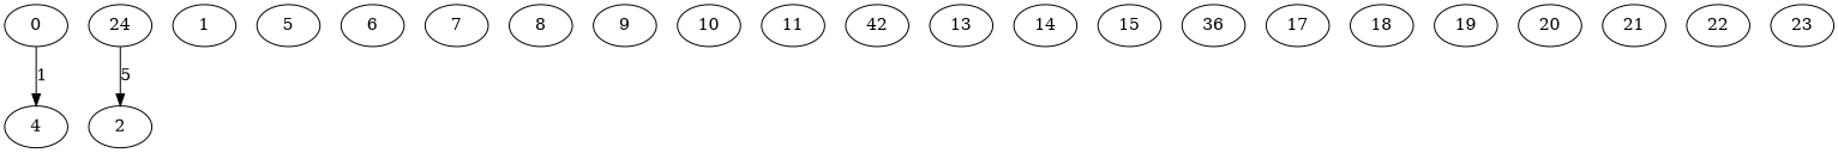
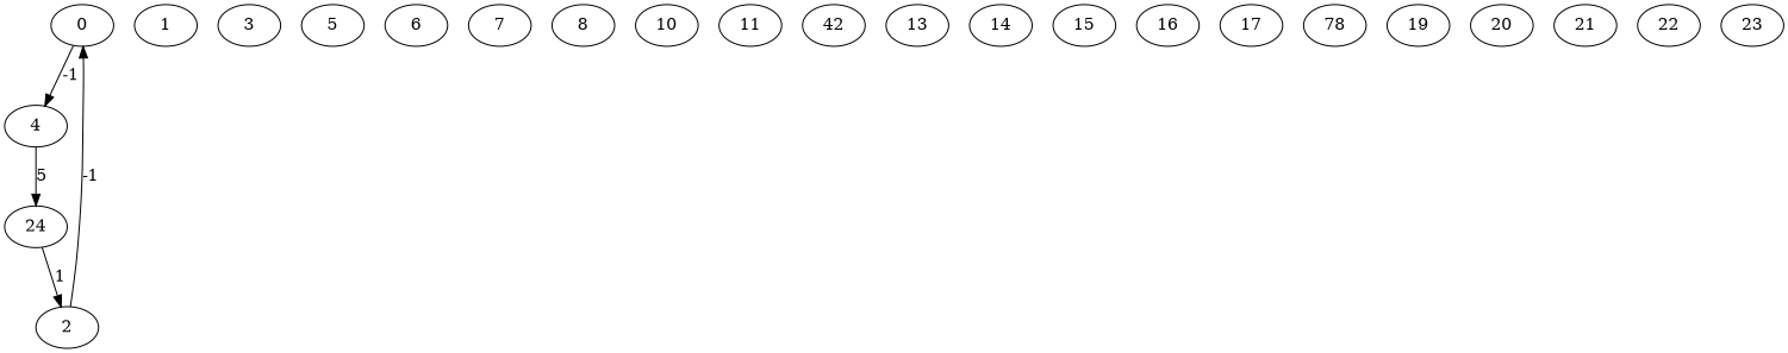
  digraph {
    0
    4
    24
    1
    2
+   3
    5
    6
    7
    8
-   9
    10
    11
    n14 [label=42]
    13
    14
    15
-   16 [label=36]
+   16
    17
-   18
+   18 [label=78]
    19
    20
    21
    22
    23
-   0 -> 4 [label=1]
-   24 -> 2 [label=5]
+   0 -> 4 [label=-1]
+   4 -> 24 [label=5]
+   24 -> 2 [label=1]
+   2 -> 0 [label=-1]
  }
